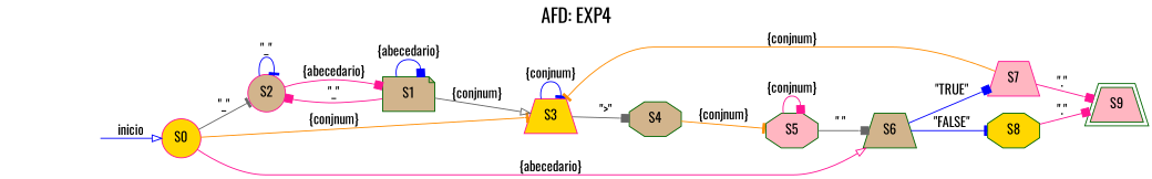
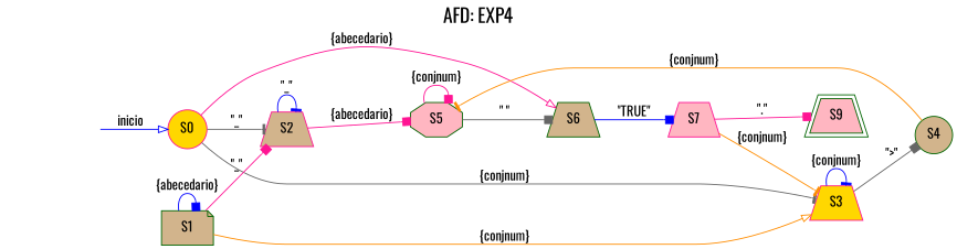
  digraph {
    fontname=Oswald
    fontsize=20
    label="AFD: EXP4"
    labelloc=t
    rankdir=LR
    node [color=darkgreen fillcolor=tan fontname=Oswald shape=trapezium style=filled]
    edge [arrowhead=box color=deeppink fontname=Oswald]
    n1 [color=deeppink fillcolor=gold label=S0 shape=circle]
-   n2 [color=deeppink label=S2 shape=circle]
+   n2 [color=deeppink label=S2]
    n3 [color=deeppink fillcolor=gold label=S3]
    n4 [label=S6]
    n5 [label=S1 shape=note]
-   n6 [label=S4 shape=octagon]
+   n6 [label=S4 shape=circle]
    n7 [fillcolor=lightpink label=S5 shape=octagon]
    n8 [color=deeppink fillcolor=lightpink label=S7]
-   n9 [fillcolor=gold label=S8 shape=octagon]
    n10 [fillcolor=lightpink label=S9 peripheries=2]
    secret_node [color=mediumseagreen style=invis fillcolor="" shape=""]
    n1 -> n2 [arrowhead=tee color=gray40 label="\"_\""]
-   n1 -> n3 [arrowhead=tee color=darkorange label="{conjnum}"]
+   n1 -> n3 [arrowhead=tee color=gray40 label="{conjnum}"]
    n1 -> n4 [arrowhead=onormal label="{abecedario}"]
    n2 -> n2 [arrowhead=tee color=blue label="\"_\""]
-   n2 -> n5 [label="{abecedario}"]
+   n2 -> n7 [label="{abecedario}"]
    n3 -> n3 [arrowhead=tee color=blue label="{conjnum}"]
    n3 -> n6 [color=gray40 label="\">\""]
    n4 -> n8 [color=blue label="\"TRUE\""]
-   n4 -> n9 [arrowhead=tee color=blue label="\"FALSE\""]
    n5 -> n2 [label="\"_\""]
-   n5 -> n3 [arrowhead=onormal color=gray40 label="{conjnum}"]
+   n5 -> n3 [arrowhead=onormal color=darkorange label="{conjnum}"]
    n5 -> n5 [color=blue label="{abecedario}"]
    n6 -> n7 [arrowhead=tee color=darkorange label="{conjnum}"]
    n7 -> n4 [color=gray40 label="\" \""]
    n7 -> n7 [label="{conjnum}"]
    n8 -> n3 [arrowhead=tee color=darkorange label="{conjnum}"]
    n8 -> n10 [label="\".\""]
-   n9 -> n10 [label="\".\""]
    secret_node -> n1 [arrowhead=onormal color=blue label=inicio]
  }
